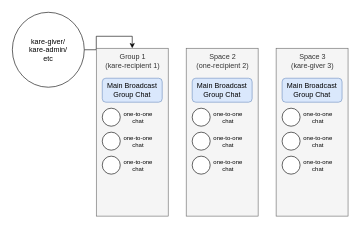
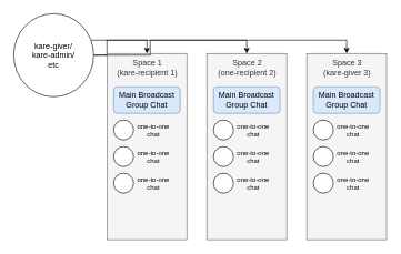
  <mxCell id="0" />
  <mxCell id="1" parent="0" />
  <mxCell id="2" style="edgeStyle=orthogonalEdgeStyle;rounded=0;orthogonalLoop=1;jettySize=auto;html=1;exitX=1;exitY=0.5;exitDx=0;exitDy=0;entryX=0.5;entryY=0;entryDx=0;entryDy=0;" edge="1" parent="1" source="4" target="5"><mxGeometry relative="1" as="geometry" /></mxCell>
+ <mxCell id="3" style="edgeStyle=orthogonalEdgeStyle;rounded=0;orthogonalLoop=1;jettySize=auto;html=1;" edge="1" parent="1" source="4" target="22"><mxGeometry relative="1" as="geometry"><Array as="points"><mxPoint x="520" y="60" /></Array></mxGeometry></mxCell>
  <mxCell id="4" value="kare-giver/&lt;br&gt;kare-admin/&lt;br&gt;etc" style="ellipse;whiteSpace=wrap;html=1;" vertex="1" parent="1"><mxGeometry x="20" y="20" width="120" height="125" as="geometry" /></mxCell>
- <mxCell id="5" value="Group 1&lt;br&gt;(kare-recipient 1&lt;span style=&quot;background-color: initial;&quot;&gt;)&lt;/span&gt;" style="rounded=1;whiteSpace=wrap;html=1;arcSize=0;fillColor=#f5f5f5;fontColor=#333333;strokeColor=#666666;movableLabel=1;movable=1;" vertex="1" parent="1"><mxGeometry x="160" y="80" width="120" height="280" as="geometry"><mxPoint x="1" y="-119" as="offset" /></mxGeometry></mxCell>
+ <mxCell id="5" value="Space 1&lt;br&gt;(kare-recipient 1&lt;span style=&quot;background-color: initial;&quot;&gt;)&lt;/span&gt;" style="rounded=1;whiteSpace=wrap;html=1;arcSize=0;fillColor=#f5f5f5;fontColor=#333333;strokeColor=#666666;movableLabel=1;movable=1;" vertex="1" parent="1"><mxGeometry x="160" y="80" width="120" height="280" as="geometry"><mxPoint x="1" y="-119" as="offset" /></mxGeometry></mxCell>
  <mxCell id="6" value="Main&amp;nbsp;&lt;span style=&quot;background-color: initial;&quot;&gt;Broadcast Group Chat&lt;/span&gt;" style="rounded=1;whiteSpace=wrap;html=1;fillColor=#dae8fc;strokeColor=#6c8ebf;" vertex="1" parent="1"><mxGeometry x="170" y="130" width="100" height="40" as="geometry" /></mxCell>
  <mxCell id="7" value="" style="ellipse;whiteSpace=wrap;html=1;aspect=fixed;" vertex="1" parent="1"><mxGeometry x="170" y="180" width="30" height="30" as="geometry" /></mxCell>
  <mxCell id="8" value="&lt;p style=&quot;line-height: 100%;&quot;&gt;&lt;font style=&quot;font-size: 10px;&quot;&gt;one-to-one chat&lt;/font&gt;&lt;/p&gt;" style="text;strokeColor=none;align=center;fillColor=none;html=1;verticalAlign=middle;whiteSpace=wrap;rounded=0;shadow=0;glass=0;dashed=1;" vertex="1" parent="1"><mxGeometry x="200" y="180" width="60" height="30" as="geometry" /></mxCell>
  <mxCell id="9" value="" style="ellipse;whiteSpace=wrap;html=1;aspect=fixed;" vertex="1" parent="1"><mxGeometry x="170" y="220" width="30" height="30" as="geometry" /></mxCell>
  <mxCell id="10" value="&lt;p style=&quot;line-height: 100%;&quot;&gt;&lt;font style=&quot;font-size: 10px;&quot;&gt;one-to-one chat&lt;/font&gt;&lt;/p&gt;" style="text;strokeColor=none;align=center;fillColor=none;html=1;verticalAlign=middle;whiteSpace=wrap;rounded=0;shadow=0;glass=0;dashed=1;" vertex="1" parent="1"><mxGeometry x="200" y="220" width="60" height="30" as="geometry" /></mxCell>
  <mxCell id="11" value="" style="ellipse;whiteSpace=wrap;html=1;aspect=fixed;" vertex="1" parent="1"><mxGeometry x="170" y="260" width="30" height="30" as="geometry" /></mxCell>
  <mxCell id="12" value="&lt;p style=&quot;line-height: 100%;&quot;&gt;&lt;font style=&quot;font-size: 10px;&quot;&gt;one-to-one chat&lt;/font&gt;&lt;/p&gt;" style="text;strokeColor=none;align=center;fillColor=none;html=1;verticalAlign=middle;whiteSpace=wrap;rounded=0;shadow=0;glass=0;dashed=1;" vertex="1" parent="1"><mxGeometry x="200" y="260" width="60" height="30" as="geometry" /></mxCell>
+ <mxCell id="13" style="edgeStyle=orthogonalEdgeStyle;rounded=0;orthogonalLoop=1;jettySize=auto;html=1;entryX=0.5;entryY=0;entryDx=0;entryDy=0;" edge="1" target="14" parent="1" source="4"><mxGeometry relative="1" as="geometry"><mxPoint x="270" y="60" as="sourcePoint" /></mxGeometry></mxCell>
  <mxCell id="14" value="Space 2&lt;br&gt;(one-recipient 2&lt;span style=&quot;background-color: initial;&quot;&gt;)&lt;/span&gt;" style="rounded=1;whiteSpace=wrap;html=1;arcSize=0;fillColor=#f5f5f5;fontColor=#333333;strokeColor=#666666;movableLabel=1;movable=1;" vertex="1" parent="1"><mxGeometry x="310" y="80" width="120" height="280" as="geometry"><mxPoint x="1" y="-119" as="offset" /></mxGeometry></mxCell>
  <mxCell id="15" value="Main&amp;nbsp;&lt;span style=&quot;background-color: initial;&quot;&gt;Broadcast Group Chat&lt;/span&gt;" style="rounded=1;whiteSpace=wrap;html=1;fillColor=#dae8fc;strokeColor=#6c8ebf;" vertex="1" parent="1"><mxGeometry x="320" y="130" width="100" height="40" as="geometry" /></mxCell>
  <mxCell id="16" value="" style="ellipse;whiteSpace=wrap;html=1;aspect=fixed;" vertex="1" parent="1"><mxGeometry x="320" y="180" width="30" height="30" as="geometry" /></mxCell>
  <mxCell id="17" value="&lt;p style=&quot;line-height: 100%;&quot;&gt;&lt;font style=&quot;font-size: 10px;&quot;&gt;one-to-one chat&lt;/font&gt;&lt;/p&gt;" style="text;strokeColor=none;align=center;fillColor=none;html=1;verticalAlign=middle;whiteSpace=wrap;rounded=0;shadow=0;glass=0;dashed=1;" vertex="1" parent="1"><mxGeometry x="350" y="180" width="60" height="30" as="geometry" /></mxCell>
  <mxCell id="18" value="" style="ellipse;whiteSpace=wrap;html=1;aspect=fixed;" vertex="1" parent="1"><mxGeometry x="320" y="220" width="30" height="30" as="geometry" /></mxCell>
  <mxCell id="19" value="&lt;p style=&quot;line-height: 100%;&quot;&gt;&lt;font style=&quot;font-size: 10px;&quot;&gt;one-to-one chat&lt;/font&gt;&lt;/p&gt;" style="text;strokeColor=none;align=center;fillColor=none;html=1;verticalAlign=middle;whiteSpace=wrap;rounded=0;shadow=0;glass=0;dashed=1;" vertex="1" parent="1"><mxGeometry x="350" y="220" width="60" height="30" as="geometry" /></mxCell>
  <mxCell id="20" value="" style="ellipse;whiteSpace=wrap;html=1;aspect=fixed;" vertex="1" parent="1"><mxGeometry x="320" y="260" width="30" height="30" as="geometry" /></mxCell>
  <mxCell id="21" value="&lt;p style=&quot;line-height: 100%;&quot;&gt;&lt;font style=&quot;font-size: 10px;&quot;&gt;one-to-one chat&lt;/font&gt;&lt;/p&gt;" style="text;strokeColor=none;align=center;fillColor=none;html=1;verticalAlign=middle;whiteSpace=wrap;rounded=0;shadow=0;glass=0;dashed=1;" vertex="1" parent="1"><mxGeometry x="350" y="260" width="60" height="30" as="geometry" /></mxCell>
  <mxCell id="22" value="Space 3&lt;br&gt;(kare-giver 3&lt;span style=&quot;background-color: initial;&quot;&gt;)&lt;/span&gt;" style="rounded=1;whiteSpace=wrap;html=1;arcSize=0;fillColor=#f5f5f5;fontColor=#333333;strokeColor=#666666;movableLabel=1;movable=1;" vertex="1" parent="1"><mxGeometry x="460" y="80" width="120" height="280" as="geometry"><mxPoint x="1" y="-119" as="offset" /></mxGeometry></mxCell>
  <mxCell id="23" value="Main&amp;nbsp;&lt;span style=&quot;background-color: initial;&quot;&gt;Broadcast Group Chat&lt;/span&gt;" style="rounded=1;whiteSpace=wrap;html=1;fillColor=#dae8fc;strokeColor=#6c8ebf;" vertex="1" parent="1"><mxGeometry x="470" y="130" width="100" height="40" as="geometry" /></mxCell>
  <mxCell id="24" value="" style="ellipse;whiteSpace=wrap;html=1;aspect=fixed;" vertex="1" parent="1"><mxGeometry x="470" y="180" width="30" height="30" as="geometry" /></mxCell>
  <mxCell id="25" value="&lt;p style=&quot;line-height: 100%;&quot;&gt;&lt;font style=&quot;font-size: 10px;&quot;&gt;one-to-one chat&lt;/font&gt;&lt;/p&gt;" style="text;strokeColor=none;align=center;fillColor=none;html=1;verticalAlign=middle;whiteSpace=wrap;rounded=0;shadow=0;glass=0;dashed=1;" vertex="1" parent="1"><mxGeometry x="500" y="180" width="60" height="30" as="geometry" /></mxCell>
  <mxCell id="26" value="" style="ellipse;whiteSpace=wrap;html=1;aspect=fixed;" vertex="1" parent="1"><mxGeometry x="470" y="220" width="30" height="30" as="geometry" /></mxCell>
  <mxCell id="27" value="&lt;p style=&quot;line-height: 100%;&quot;&gt;&lt;font style=&quot;font-size: 10px;&quot;&gt;one-to-one chat&lt;/font&gt;&lt;/p&gt;" style="text;strokeColor=none;align=center;fillColor=none;html=1;verticalAlign=middle;whiteSpace=wrap;rounded=0;shadow=0;glass=0;dashed=1;" vertex="1" parent="1"><mxGeometry x="500" y="220" width="60" height="30" as="geometry" /></mxCell>
  <mxCell id="28" value="" style="ellipse;whiteSpace=wrap;html=1;aspect=fixed;" vertex="1" parent="1"><mxGeometry x="470" y="260" width="30" height="30" as="geometry" /></mxCell>
  <mxCell id="29" value="&lt;p style=&quot;line-height: 100%;&quot;&gt;&lt;font style=&quot;font-size: 10px;&quot;&gt;one-to-one chat&lt;/font&gt;&lt;/p&gt;" style="text;strokeColor=none;align=center;fillColor=none;html=1;verticalAlign=middle;whiteSpace=wrap;rounded=0;shadow=0;glass=0;dashed=1;" vertex="1" parent="1"><mxGeometry x="500" y="260" width="60" height="30" as="geometry" /></mxCell>
